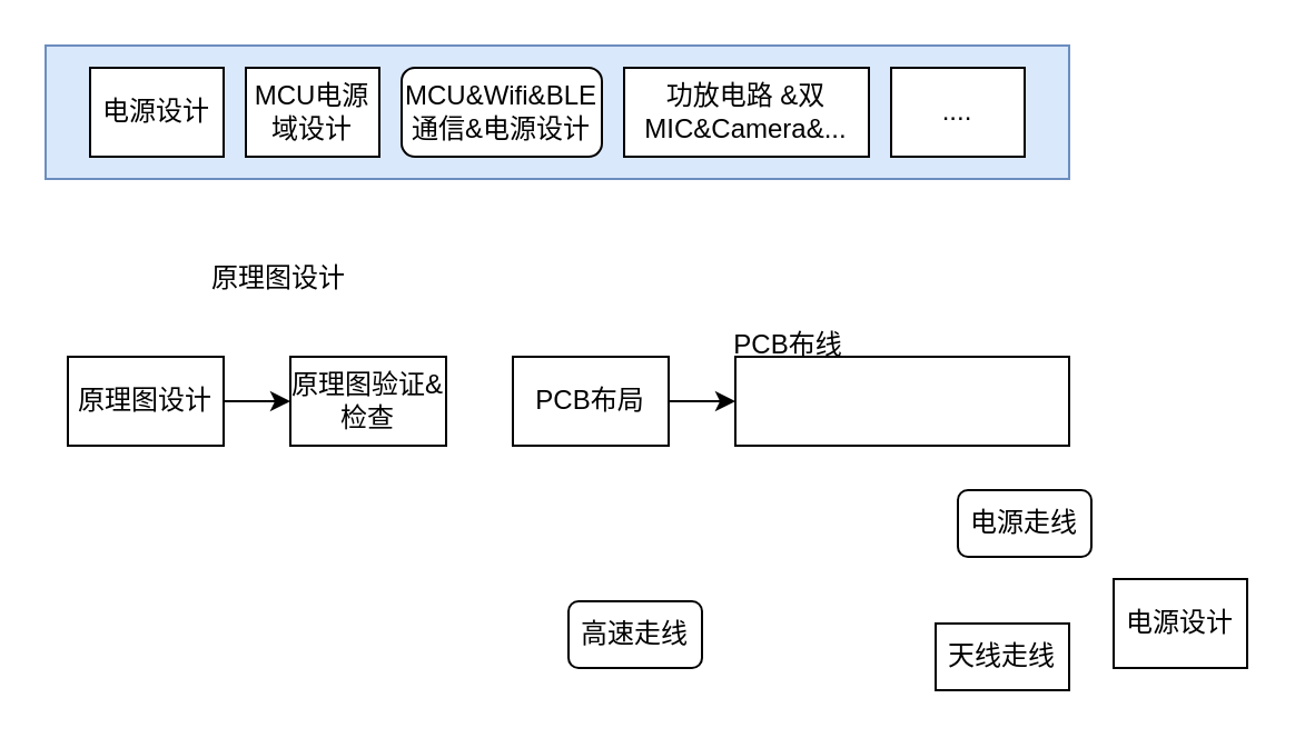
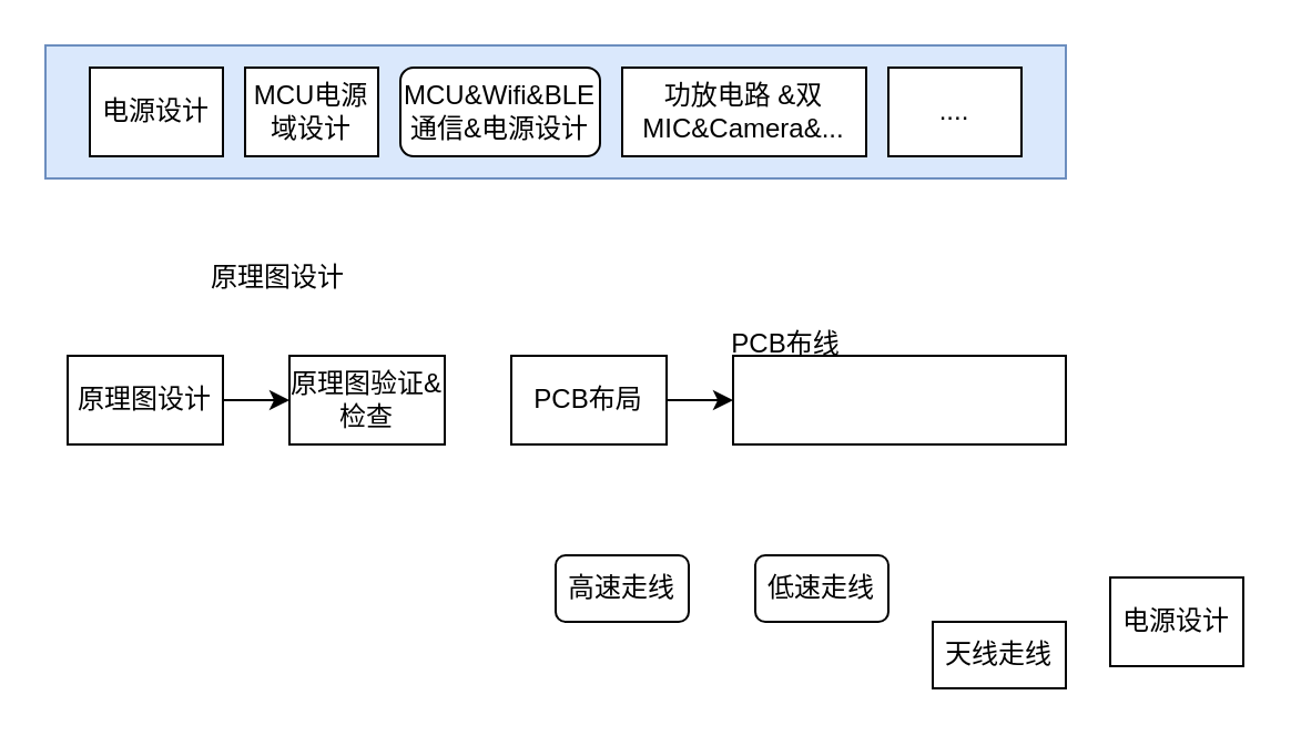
  <mxCell id="0" />
  <mxCell id="1" parent="0" />
  <mxCell id="2" value="" style="rounded=0;whiteSpace=wrap;html=1;fillColor=#dae8fc;strokeColor=#6c8ebf;" vertex="1" parent="1"><mxGeometry x="20" y="20" width="460" height="60" as="geometry" /></mxCell>
  <mxCell id="3" value="电源设计" style="rounded=0;whiteSpace=wrap;html=1;" parent="1" vertex="1"><mxGeometry x="40" y="30" width="60" height="40" as="geometry" /></mxCell>
  <mxCell id="4" value="MCU电源域设计" style="rounded=0;whiteSpace=wrap;html=1;" parent="1" vertex="1"><mxGeometry x="110" y="30" width="60" height="40" as="geometry" /></mxCell>
  <mxCell id="5" value="功放电路 &amp;amp;双MIC&amp;amp;Camera&amp;amp;..." style="rounded=0;whiteSpace=wrap;html=1;" parent="1" vertex="1"><mxGeometry x="280" y="30" width="110" height="40" as="geometry" /></mxCell>
  <mxCell id="6" value="MCU&amp;amp;Wifi&amp;amp;BLE&lt;div&gt;通信&amp;amp;电源设计&lt;/div&gt;" style="whiteSpace=wrap;html=1;rounded=1;" vertex="1" parent="1"><mxGeometry x="180" y="30" width="90" height="40" as="geometry" /></mxCell>
  <mxCell id="7" value="...." style="rounded=0;whiteSpace=wrap;html=1;" vertex="1" parent="1"><mxGeometry x="400" y="30" width="60" height="40" as="geometry" /></mxCell>
  <mxCell id="8" value="原理图设计" style="text;strokeColor=none;align=center;fillColor=none;html=1;verticalAlign=middle;whiteSpace=wrap;rounded=0;" vertex="1" parent="1"><mxGeometry x="80" y="110" width="90" height="30" as="geometry" /></mxCell>
  <mxCell id="9" style="edgeStyle=orthogonalEdgeStyle;rounded=0;orthogonalLoop=1;jettySize=auto;html=1;exitX=1;exitY=0.5;exitDx=0;exitDy=0;entryX=0;entryY=0.5;entryDx=0;entryDy=0;" edge="1" parent="1" source="10" target="11"><mxGeometry relative="1" as="geometry" /></mxCell>
  <mxCell id="10" value="原理图设计" style="rounded=0;whiteSpace=wrap;html=1;" vertex="1" parent="1"><mxGeometry x="30" y="160" width="70" height="40" as="geometry" /></mxCell>
  <mxCell id="11" value="原理图验证&amp;amp;检查" style="rounded=0;whiteSpace=wrap;html=1;" vertex="1" parent="1"><mxGeometry x="130" y="160" width="70" height="40" as="geometry" /></mxCell>
  <mxCell id="12" value="" style="edgeStyle=orthogonalEdgeStyle;rounded=0;orthogonalLoop=1;jettySize=auto;html=1;" edge="1" parent="1" source="13" target="14"><mxGeometry relative="1" as="geometry" /></mxCell>
  <mxCell id="13" value="PCB布局" style="rounded=0;whiteSpace=wrap;html=1;" vertex="1" parent="1"><mxGeometry x="230" y="160" width="70" height="40" as="geometry" /></mxCell>
  <mxCell id="14" value="" style="rounded=0;whiteSpace=wrap;html=1;" vertex="1" parent="1"><mxGeometry x="330" y="160" width="150" height="40" as="geometry" /></mxCell>
- <mxCell id="15" value="高速走线" style="rounded=1;whiteSpace=wrap;html=1;" vertex="1" parent="1"><mxGeometry x="255" y="270" width="60" height="30" as="geometry" /></mxCell>
+ <mxCell id="15" value="高速走线" style="rounded=1;whiteSpace=wrap;html=1;" vertex="1" parent="1"><mxGeometry x="250" y="250" width="60" height="30" as="geometry" /></mxCell>
  <mxCell id="16" value="电源设计" style="rounded=0;whiteSpace=wrap;html=1;" vertex="1" parent="1"><mxGeometry x="500" y="260" width="60" height="40" as="geometry" /></mxCell>
- <mxCell id="18" value="电源走线" style="rounded=1;whiteSpace=wrap;html=1;" vertex="1" parent="1"><mxGeometry x="430" y="220" width="60" height="30" as="geometry" /></mxCell>
+ <mxCell id="17" value="低速走线" style="rounded=1;whiteSpace=wrap;html=1;" vertex="1" parent="1"><mxGeometry x="340" y="250" width="60" height="30" as="geometry" /></mxCell>
  <mxCell id="19" value="天线走线" style="whiteSpace=wrap;html=1;rounded=0;" vertex="1" parent="1"><mxGeometry x="420" y="280" width="60" height="30" as="geometry" /></mxCell>
  <mxCell id="20" value="PCB布线" style="text;strokeColor=none;align=center;fillColor=none;html=1;verticalAlign=middle;whiteSpace=wrap;rounded=0;" vertex="1" parent="1"><mxGeometry x="324" y="140" width="60" height="30" as="geometry" /></mxCell>
